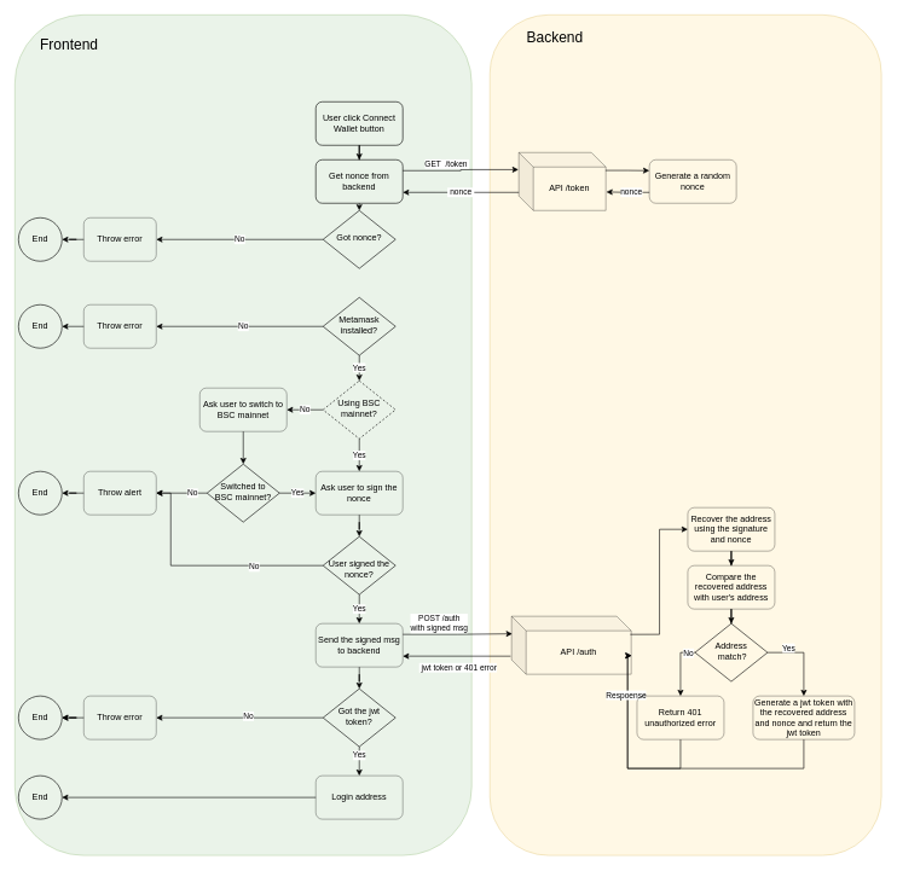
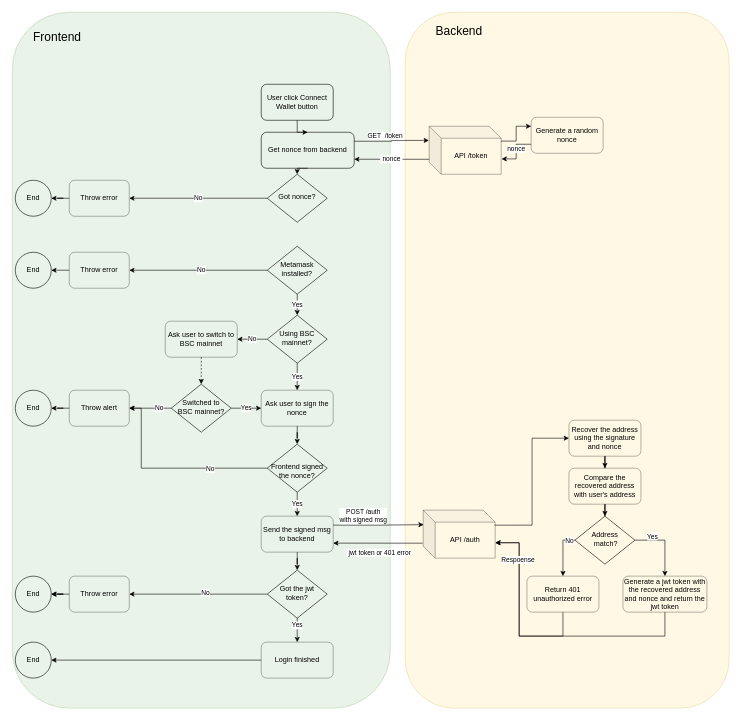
  <mxCell id="0" />
  <mxCell id="1" parent="0" />
  <mxCell id="2" value="" style="rounded=1;whiteSpace=wrap;html=1;fillColor=#d5e8d4;strokeColor=#82b366;opacity=50;" vertex="1" parent="1"><mxGeometry x="20" width="630" height="1160" as="geometry" y="20" /></mxCell>
  <mxCell id="3" value="" style="rounded=1;whiteSpace=wrap;html=1;fillColor=#fff2cc;strokeColor=#d6b656;opacity=50;" vertex="1" parent="1"><mxGeometry x="675" width="540" height="1160" as="geometry" y="20" /></mxCell>
  <mxCell id="4" style="edgeStyle=orthogonalEdgeStyle;rounded=0;orthogonalLoop=1;jettySize=auto;html=1;entryX=0.5;entryY=0;entryDx=0;entryDy=0;" edge="1" parent="1" source="5" target="17"><mxGeometry relative="1" as="geometry" /></mxCell>
  <mxCell id="5" value="&lt;span&gt;User click Connect Wallet button&lt;/span&gt;" style="rounded=1;whiteSpace=wrap;html=1;fillColor=none;" vertex="1" parent="1"><mxGeometry x="435" y="140" width="120" height="60" as="geometry" /></mxCell>
  <mxCell id="6" value="&amp;nbsp;nonce&amp;nbsp;" style="edgeStyle=orthogonalEdgeStyle;rounded=0;orthogonalLoop=1;jettySize=auto;html=1;exitX=0;exitY=0.688;exitDx=0;exitDy=0;entryX=1;entryY=0.75;entryDx=0;entryDy=0;exitPerimeter=0;" edge="1" parent="1" source="76" target="17"><mxGeometry relative="1" as="geometry"><mxPoint x="715" y="265" as="sourcePoint" /><Array as="points" /></mxGeometry></mxCell>
  <mxCell id="7" style="edgeStyle=orthogonalEdgeStyle;rounded=0;orthogonalLoop=1;jettySize=auto;html=1;exitX=0.996;exitY=0.309;exitDx=0;exitDy=0;entryX=0;entryY=0.25;entryDx=0;entryDy=0;exitPerimeter=0;" edge="1" parent="1" source="76" target="44"><mxGeometry relative="1" as="geometry"><mxPoint x="835" y="235" as="sourcePoint" /></mxGeometry></mxCell>
  <mxCell id="8" value="Yes" style="edgeStyle=orthogonalEdgeStyle;rounded=0;orthogonalLoop=1;jettySize=auto;html=1;entryX=0.5;entryY=0;entryDx=0;entryDy=0;" edge="1" parent="1" source="11" target="22"><mxGeometry relative="1" as="geometry" /></mxCell>
  <mxCell id="9" style="edgeStyle=orthogonalEdgeStyle;rounded=0;orthogonalLoop=1;jettySize=auto;html=1;exitX=0;exitY=0.5;exitDx=0;exitDy=0;entryX=1;entryY=0.5;entryDx=0;entryDy=0;" edge="1" parent="1" source="11" target="74"><mxGeometry relative="1" as="geometry" /></mxCell>
  <mxCell id="10" value="No" style="edgeLabel;html=1;align=center;verticalAlign=middle;resizable=0;points=[];" vertex="1" connectable="0" parent="9"><mxGeometry x="-0.039" y="-1" relative="1" as="geometry"><mxPoint as="offset" /></mxGeometry></mxCell>
  <mxCell id="11" value="Metamask installed?" style="rhombus;whiteSpace=wrap;html=1;shadow=0;fontFamily=Helvetica;fontSize=12;align=center;strokeWidth=1;spacing=6;spacingTop=-4;fillColor=none;" vertex="1" parent="1"><mxGeometry x="445" y="410" width="100" height="80" as="geometry" /></mxCell>
  <mxCell id="12" value="No" style="edgeStyle=orthogonalEdgeStyle;rounded=0;orthogonalLoop=1;jettySize=auto;html=1;exitX=0;exitY=0.5;exitDx=0;exitDy=0;entryX=1;entryY=0.5;entryDx=0;entryDy=0;" edge="1" parent="1" source="13" target="19"><mxGeometry relative="1" as="geometry" /></mxCell>
  <mxCell id="13" value="Got nonce?" style="rhombus;whiteSpace=wrap;html=1;shadow=0;fontFamily=Helvetica;fontSize=12;align=center;strokeWidth=1;spacing=6;spacingTop=-4;fillColor=none;" vertex="1" parent="1"><mxGeometry x="445" y="290" width="100" height="80" as="geometry" /></mxCell>
  <mxCell id="14" style="edgeStyle=orthogonalEdgeStyle;rounded=0;orthogonalLoop=1;jettySize=auto;html=1;exitX=1;exitY=0.25;exitDx=0;exitDy=0;entryX=-0.004;entryY=0.295;entryDx=0;entryDy=0;entryPerimeter=0;" edge="1" parent="1" source="17" target="76"><mxGeometry relative="1" as="geometry"><mxPoint x="715" y="235" as="targetPoint" /></mxGeometry></mxCell>
  <mxCell id="15" value="GET&amp;nbsp; /token&amp;nbsp;" style="edgeLabel;html=1;align=center;verticalAlign=middle;resizable=0;points=[];" vertex="1" connectable="0" parent="14"><mxGeometry x="-0.548" y="3" relative="1" as="geometry"><mxPoint x="24" y="-7" as="offset" /></mxGeometry></mxCell>
  <mxCell id="16" style="edgeStyle=orthogonalEdgeStyle;rounded=0;orthogonalLoop=1;jettySize=auto;html=1;exitX=0.5;exitY=1;exitDx=0;exitDy=0;entryX=0.5;entryY=0;entryDx=0;entryDy=0;" edge="1" parent="1" source="17" target="13"><mxGeometry relative="1" as="geometry" /></mxCell>
- <mxCell id="17" value="Get nonce from backend" style="rounded=1;whiteSpace=wrap;html=1;fillColor=none;" vertex="1" parent="1"><mxGeometry x="435" y="220" width="120" height="60" as="geometry" /></mxCell>
+ <mxCell id="17" value="Get nonce from backend" style="rounded=1;whiteSpace=wrap;html=1;fillColor=none;" vertex="1" parent="1"><mxGeometry x="435" y="220" width="155" height="60" as="geometry" /></mxCell>
  <mxCell id="18" style="edgeStyle=orthogonalEdgeStyle;rounded=0;orthogonalLoop=1;jettySize=auto;html=1;" edge="1" parent="1" source="19" target="67"><mxGeometry relative="1" as="geometry" /></mxCell>
  <mxCell id="19" value="Throw error" style="rounded=1;whiteSpace=wrap;html=1;fillColor=none;gradientColor=none;opacity=50;" vertex="1" parent="1"><mxGeometry x="115" y="300" width="100" height="60" as="geometry" /></mxCell>
  <mxCell id="20" value="Yes" style="edgeStyle=orthogonalEdgeStyle;rounded=0;orthogonalLoop=1;jettySize=auto;html=1;exitX=0.5;exitY=1;exitDx=0;exitDy=0;entryX=0.5;entryY=0;entryDx=0;entryDy=0;" edge="1" parent="1" source="22" target="24"><mxGeometry relative="1" as="geometry" /></mxCell>
  <mxCell id="21" value="No" style="edgeStyle=orthogonalEdgeStyle;rounded=0;orthogonalLoop=1;jettySize=auto;html=1;exitX=0;exitY=0.5;exitDx=0;exitDy=0;entryX=1;entryY=0.5;entryDx=0;entryDy=0;" edge="1" parent="1" source="22" target="26"><mxGeometry relative="1" as="geometry" /></mxCell>
- <mxCell id="22" value="Using BSC mainnet?" style="rhombus;whiteSpace=wrap;html=1;shadow=0;fontFamily=Helvetica;fontSize=12;align=center;strokeWidth=1;spacing=6;spacingTop=-4;fillColor=none;dashed=1;" vertex="1" parent="1"><mxGeometry x="445" y="525" width="100" height="80" as="geometry" /></mxCell>
+ <mxCell id="22" value="Using BSC mainnet?" style="rhombus;whiteSpace=wrap;html=1;shadow=0;fontFamily=Helvetica;fontSize=12;align=center;strokeWidth=1;spacing=6;spacingTop=-4;fillColor=none;" vertex="1" parent="1"><mxGeometry x="445" y="525" width="100" height="80" as="geometry" /></mxCell>
  <mxCell id="23" style="edgeStyle=orthogonalEdgeStyle;rounded=0;orthogonalLoop=1;jettySize=auto;html=1;entryX=0.5;entryY=0;entryDx=0;entryDy=0;" edge="1" parent="1" source="24" target="35"><mxGeometry relative="1" as="geometry" /></mxCell>
  <mxCell id="24" value="Ask user to sign the nonce" style="rounded=1;whiteSpace=wrap;html=1;fillColor=none;gradientColor=none;opacity=50;" vertex="1" parent="1"><mxGeometry x="435" y="650" width="120" height="60" as="geometry" /></mxCell>
- <mxCell id="25" style="edgeStyle=orthogonalEdgeStyle;rounded=0;orthogonalLoop=1;jettySize=auto;html=1;entryX=0.5;entryY=0;entryDx=0;entryDy=0;" edge="1" parent="1" source="26" target="29"><mxGeometry relative="1" as="geometry" /></mxCell>
+ <mxCell id="25" style="edgeStyle=orthogonalEdgeStyle;rounded=0;orthogonalLoop=1;jettySize=auto;html=1;entryX=0.5;entryY=0;entryDx=0;entryDy=0;dashed=1;" edge="1" parent="1" source="26" target="29"><mxGeometry relative="1" as="geometry" /></mxCell>
  <mxCell id="26" value="Ask user to switch to BSC mainnet" style="rounded=1;whiteSpace=wrap;html=1;fillColor=none;gradientColor=none;opacity=50;" vertex="1" parent="1"><mxGeometry x="275" y="535" width="120" height="60" as="geometry" /></mxCell>
  <mxCell id="27" value="Yes" style="edgeStyle=orthogonalEdgeStyle;rounded=0;orthogonalLoop=1;jettySize=auto;html=1;entryX=0;entryY=0.5;entryDx=0;entryDy=0;" edge="1" parent="1" source="29" target="24"><mxGeometry relative="1" as="geometry" /></mxCell>
  <mxCell id="28" value="No" style="edgeStyle=orthogonalEdgeStyle;rounded=0;orthogonalLoop=1;jettySize=auto;html=1;entryX=1;entryY=0.5;entryDx=0;entryDy=0;" edge="1" parent="1" source="29" target="31"><mxGeometry x="-0.429" relative="1" as="geometry"><mxPoint as="offset" /></mxGeometry></mxCell>
  <mxCell id="29" value="Switched to BSC mainnet?" style="rhombus;whiteSpace=wrap;html=1;shadow=0;fontFamily=Helvetica;fontSize=12;align=center;strokeWidth=1;spacing=6;spacingTop=-4;fillColor=none;" vertex="1" parent="1"><mxGeometry x="285" y="640" width="100" height="80" as="geometry" /></mxCell>
  <mxCell id="30" style="edgeStyle=orthogonalEdgeStyle;rounded=0;orthogonalLoop=1;jettySize=auto;html=1;entryX=1;entryY=0.5;entryDx=0;entryDy=0;" edge="1" parent="1" source="31" target="68"><mxGeometry relative="1" as="geometry" /></mxCell>
  <mxCell id="31" value="Throw alert" style="rounded=1;whiteSpace=wrap;html=1;fillColor=none;gradientColor=none;opacity=50;" vertex="1" parent="1"><mxGeometry x="115" y="650" width="100" height="60" as="geometry" /></mxCell>
  <mxCell id="32" value="Yes" style="edgeStyle=orthogonalEdgeStyle;rounded=0;orthogonalLoop=1;jettySize=auto;html=1;exitX=0.5;exitY=1;exitDx=0;exitDy=0;entryX=0.5;entryY=0;entryDx=0;entryDy=0;" edge="1" parent="1" source="35" target="38"><mxGeometry relative="1" as="geometry" /></mxCell>
  <mxCell id="33" style="edgeStyle=orthogonalEdgeStyle;rounded=0;orthogonalLoop=1;jettySize=auto;html=1;exitX=0;exitY=0.5;exitDx=0;exitDy=0;entryX=1;entryY=0.5;entryDx=0;entryDy=0;" edge="1" parent="1" source="35" target="31"><mxGeometry relative="1" as="geometry"><Array as="points"><mxPoint x="235" y="780" /><mxPoint x="235" y="680" /></Array></mxGeometry></mxCell>
  <mxCell id="34" value="No" style="edgeLabel;html=1;align=center;verticalAlign=middle;resizable=0;points=[];" vertex="1" connectable="0" parent="33"><mxGeometry x="-0.327" y="1" relative="1" as="geometry"><mxPoint x="15" as="offset" /></mxGeometry></mxCell>
- <mxCell id="35" value="&lt;br&gt;User signed the nonce?" style="rhombus;whiteSpace=wrap;html=1;shadow=0;fontFamily=Helvetica;fontSize=12;align=center;strokeWidth=1;spacing=6;spacingTop=-4;fillColor=none;" vertex="1" parent="1"><mxGeometry x="445" y="740" width="100" height="80" as="geometry" /></mxCell>
+ <mxCell id="35" value="&lt;br&gt;Frontend signed the nonce?" style="rhombus;whiteSpace=wrap;html=1;shadow=0;fontFamily=Helvetica;fontSize=12;align=center;strokeWidth=1;spacing=6;spacingTop=-4;fillColor=none;" vertex="1" parent="1"><mxGeometry x="445" y="740" width="100" height="80" as="geometry" /></mxCell>
  <mxCell id="36" value="POST /auth &lt;br&gt;with signed msg" style="edgeStyle=orthogonalEdgeStyle;rounded=0;orthogonalLoop=1;jettySize=auto;html=1;exitX=1;exitY=0.25;exitDx=0;exitDy=0;entryX=0.006;entryY=0.302;entryDx=0;entryDy=0;entryPerimeter=0;" edge="1" parent="1" source="38" target="77"><mxGeometry x="-0.34" y="15" relative="1" as="geometry"><mxPoint x="715" y="875" as="targetPoint" /><mxPoint as="offset" /></mxGeometry></mxCell>
  <mxCell id="37" style="edgeStyle=orthogonalEdgeStyle;rounded=0;orthogonalLoop=1;jettySize=auto;html=1;entryX=0.5;entryY=0;entryDx=0;entryDy=0;" edge="1" parent="1" source="38" target="63"><mxGeometry relative="1" as="geometry" /></mxCell>
  <mxCell id="38" value="Send the signed msg to backend" style="rounded=1;whiteSpace=wrap;html=1;fillColor=none;gradientColor=none;opacity=50;" vertex="1" parent="1"><mxGeometry x="435" y="860" width="120" height="60" as="geometry" /></mxCell>
  <mxCell id="39" style="edgeStyle=orthogonalEdgeStyle;rounded=0;orthogonalLoop=1;jettySize=auto;html=1;exitX=-0.008;exitY=0.688;exitDx=0;exitDy=0;entryX=1;entryY=0.75;entryDx=0;entryDy=0;exitPerimeter=0;" edge="1" parent="1" source="77" target="38"><mxGeometry relative="1" as="geometry"><mxPoint x="715" y="905" as="sourcePoint" /></mxGeometry></mxCell>
  <mxCell id="40" value="&amp;nbsp;jwt token or 401 error" style="edgeLabel;html=1;align=center;verticalAlign=middle;resizable=0;points=[];" vertex="1" connectable="0" parent="39"><mxGeometry x="0.188" y="-2" relative="1" as="geometry"><mxPoint x="15" y="17" as="offset" /></mxGeometry></mxCell>
  <mxCell id="41" style="edgeStyle=orthogonalEdgeStyle;rounded=0;orthogonalLoop=1;jettySize=auto;html=1;exitX=0.992;exitY=0.313;exitDx=0;exitDy=0;entryX=0;entryY=0.5;entryDx=0;entryDy=0;exitPerimeter=0;" edge="1" parent="1" source="77" target="46"><mxGeometry relative="1" as="geometry"><mxPoint x="835" y="875" as="sourcePoint" /></mxGeometry></mxCell>
  <mxCell id="42" style="edgeStyle=orthogonalEdgeStyle;rounded=0;orthogonalLoop=1;jettySize=auto;html=1;exitX=0;exitY=0.75;exitDx=0;exitDy=0;entryX=1.006;entryY=0.68;entryDx=0;entryDy=0;entryPerimeter=0;" edge="1" parent="1" source="44" target="76"><mxGeometry relative="1" as="geometry"><mxPoint x="835" y="265" as="targetPoint" /></mxGeometry></mxCell>
  <mxCell id="43" value="nonce" style="edgeLabel;html=1;align=center;verticalAlign=middle;resizable=0;points=[];" vertex="1" connectable="0" parent="42"><mxGeometry x="-0.124" y="-1" relative="1" as="geometry"><mxPoint as="offset" /></mxGeometry></mxCell>
- <mxCell id="44" value="Generate a random nonce" style="rounded=1;whiteSpace=wrap;html=1;fillColor=none;gradientColor=none;opacity=50;" vertex="1" parent="1"><mxGeometry x="895" y="220" width="120" height="60" as="geometry" /></mxCell>
+ <mxCell id="44" value="Generate a random nonce" style="rounded=1;whiteSpace=wrap;html=1;fillColor=none;gradientColor=none;opacity=50;" vertex="1" parent="1"><mxGeometry x="885" y="195" width="120" height="60" as="geometry" /></mxCell>
  <mxCell id="45" style="edgeStyle=orthogonalEdgeStyle;rounded=0;orthogonalLoop=1;jettySize=auto;html=1;entryX=0.5;entryY=0;entryDx=0;entryDy=0;" edge="1" parent="1" source="46" target="48"><mxGeometry relative="1" as="geometry" /></mxCell>
  <mxCell id="46" value="Recover the address using the signature and nonce" style="rounded=1;whiteSpace=wrap;html=1;fillColor=none;gradientColor=none;opacity=50;" vertex="1" parent="1"><mxGeometry x="948" y="700" width="120" height="60" as="geometry" /></mxCell>
  <mxCell id="47" style="edgeStyle=orthogonalEdgeStyle;rounded=0;orthogonalLoop=1;jettySize=auto;html=1;" edge="1" parent="1" source="48" target="53"><mxGeometry relative="1" as="geometry" /></mxCell>
  <mxCell id="48" value="Compare the recovered address with user's address" style="rounded=1;whiteSpace=wrap;html=1;fillColor=none;gradientColor=none;opacity=50;" vertex="1" parent="1"><mxGeometry x="948" y="780" width="120" height="60" as="geometry" /></mxCell>
  <mxCell id="49" style="edgeStyle=orthogonalEdgeStyle;rounded=0;orthogonalLoop=1;jettySize=auto;html=1;exitX=0;exitY=0.5;exitDx=0;exitDy=0;entryX=0.5;entryY=0;entryDx=0;entryDy=0;" edge="1" parent="1" source="53" target="58"><mxGeometry relative="1" as="geometry"><Array as="points"><mxPoint x="938" y="900" /></Array></mxGeometry></mxCell>
  <mxCell id="50" value="No" style="edgeLabel;html=1;align=center;verticalAlign=middle;resizable=0;points=[];" vertex="1" connectable="0" parent="49"><mxGeometry x="-0.349" y="-1" relative="1" as="geometry"><mxPoint x="11" y="-6" as="offset" /></mxGeometry></mxCell>
  <mxCell id="51" style="edgeStyle=orthogonalEdgeStyle;rounded=0;orthogonalLoop=1;jettySize=auto;html=1;exitX=1;exitY=0.5;exitDx=0;exitDy=0;" edge="1" parent="1" source="53" target="55"><mxGeometry relative="1" as="geometry" /></mxCell>
  <mxCell id="52" value="Yes" style="edgeLabel;html=1;align=center;verticalAlign=middle;resizable=0;points=[];" vertex="1" connectable="0" parent="51"><mxGeometry x="-0.509" y="7" relative="1" as="geometry"><mxPoint x="1" as="offset" /></mxGeometry></mxCell>
  <mxCell id="53" value="Address&lt;br&gt;&amp;nbsp;match?" style="rhombus;whiteSpace=wrap;html=1;shadow=0;fontFamily=Helvetica;fontSize=12;align=center;strokeWidth=1;spacing=6;spacingTop=-4;fillColor=none;" vertex="1" parent="1"><mxGeometry x="958" y="860" width="100" height="80" as="geometry" /></mxCell>
  <mxCell id="54" style="edgeStyle=orthogonalEdgeStyle;rounded=0;orthogonalLoop=1;jettySize=auto;html=1;exitX=0.5;exitY=1;exitDx=0;exitDy=0;entryX=1.004;entryY=0.678;entryDx=0;entryDy=0;entryPerimeter=0;" edge="1" parent="1" source="55" target="77"><mxGeometry relative="1" as="geometry"><mxPoint x="826" y="905" as="targetPoint" /><Array as="points"><mxPoint x="1108" y="1060" /><mxPoint x="865" y="1060" /><mxPoint x="865" y="904" /></Array></mxGeometry></mxCell>
  <mxCell id="55" value="Generate a jwt token with the recovered address and nonce and return the jwt token" style="rounded=1;whiteSpace=wrap;html=1;fillColor=none;gradientColor=none;opacity=50;" vertex="1" parent="1"><mxGeometry x="1038" y="960" width="140" height="60" as="geometry" /></mxCell>
  <mxCell id="56" style="edgeStyle=orthogonalEdgeStyle;rounded=0;orthogonalLoop=1;jettySize=auto;html=1;exitX=0.5;exitY=1;exitDx=0;exitDy=0;entryX=1.001;entryY=0.68;entryDx=0;entryDy=0;entryPerimeter=0;" edge="1" parent="1" source="58" target="77"><mxGeometry relative="1" as="geometry"><mxPoint x="835" y="905" as="targetPoint" /><Array as="points"><mxPoint x="938" y="1060" /><mxPoint x="865" y="1060" /><mxPoint x="865" y="904" /></Array></mxGeometry></mxCell>
  <mxCell id="57" value="Respoense" style="edgeLabel;html=1;align=center;verticalAlign=middle;resizable=0;points=[];" vertex="1" connectable="0" parent="56"><mxGeometry x="0.497" y="3" relative="1" as="geometry"><mxPoint y="-10" as="offset" /></mxGeometry></mxCell>
  <mxCell id="58" value="Return 401 unauthorized error" style="rounded=1;whiteSpace=wrap;html=1;fillColor=none;gradientColor=none;opacity=50;" vertex="1" parent="1"><mxGeometry x="878" y="960" width="120" height="60" as="geometry" /></mxCell>
  <mxCell id="59" style="edgeStyle=orthogonalEdgeStyle;rounded=0;orthogonalLoop=1;jettySize=auto;html=1;" edge="1" parent="1" source="63" target="65"><mxGeometry relative="1" as="geometry" /></mxCell>
  <mxCell id="60" value="Yes" style="edgeLabel;html=1;align=center;verticalAlign=middle;resizable=0;points=[];" vertex="1" connectable="0" parent="59"><mxGeometry x="-0.44" y="-1" relative="1" as="geometry"><mxPoint as="offset" /></mxGeometry></mxCell>
  <mxCell id="61" style="edgeStyle=orthogonalEdgeStyle;rounded=0;orthogonalLoop=1;jettySize=auto;html=1;entryX=1;entryY=0.5;entryDx=0;entryDy=0;" edge="1" parent="1" source="63" target="71"><mxGeometry relative="1" as="geometry"><mxPoint x="225" y="990" as="targetPoint" /></mxGeometry></mxCell>
  <mxCell id="62" value="No" style="edgeLabel;html=1;align=center;verticalAlign=middle;resizable=0;points=[];" vertex="1" connectable="0" parent="61"><mxGeometry x="-0.1" y="-3" relative="1" as="geometry"><mxPoint as="offset" /></mxGeometry></mxCell>
  <mxCell id="63" value="Got the jwt token?" style="rhombus;whiteSpace=wrap;html=1;shadow=0;fontFamily=Helvetica;fontSize=12;align=center;strokeWidth=1;spacing=6;spacingTop=-4;fillColor=none;" vertex="1" parent="1"><mxGeometry x="445" y="950" width="100" height="80" as="geometry" /></mxCell>
  <mxCell id="64" style="edgeStyle=orthogonalEdgeStyle;rounded=0;orthogonalLoop=1;jettySize=auto;html=1;exitX=0;exitY=0.5;exitDx=0;exitDy=0;" edge="1" parent="1" source="65" target="72"><mxGeometry relative="1" as="geometry" /></mxCell>
- <mxCell id="65" value="Login address" style="rounded=1;whiteSpace=wrap;html=1;fillColor=none;gradientColor=none;opacity=50;" vertex="1" parent="1"><mxGeometry x="435" y="1070" width="120" height="60" as="geometry" /></mxCell>
+ <mxCell id="65" value="Login finished" style="rounded=1;whiteSpace=wrap;html=1;fillColor=none;gradientColor=none;opacity=50;" vertex="1" parent="1"><mxGeometry x="435" y="1070" width="120" height="60" as="geometry" /></mxCell>
  <mxCell id="66" style="edgeStyle=orthogonalEdgeStyle;rounded=0;orthogonalLoop=1;jettySize=auto;html=1;exitX=0;exitY=0.5;exitDx=0;exitDy=0;entryX=1;entryY=0.5;entryDx=0;entryDy=0;" edge="1" parent="1" target="69"><mxGeometry relative="1" as="geometry"><mxPoint x="105" y="990" as="sourcePoint" /></mxGeometry></mxCell>
  <mxCell id="67" value="End" style="ellipse;whiteSpace=wrap;html=1;aspect=fixed;fillColor=none;" vertex="1" parent="1"><mxGeometry x="25" y="300" width="60" height="60" as="geometry" /></mxCell>
  <mxCell id="68" value="End" style="ellipse;whiteSpace=wrap;html=1;aspect=fixed;fillColor=none;" vertex="1" parent="1"><mxGeometry x="25" y="650" width="60" height="60" as="geometry" /></mxCell>
  <mxCell id="69" value="End" style="ellipse;whiteSpace=wrap;html=1;aspect=fixed;fillColor=none;" vertex="1" parent="1"><mxGeometry x="25" y="960" width="60" height="60" as="geometry" /></mxCell>
  <mxCell id="70" value="" style="edgeStyle=orthogonalEdgeStyle;rounded=0;orthogonalLoop=1;jettySize=auto;html=1;" edge="1" parent="1" source="71" target="69"><mxGeometry relative="1" as="geometry" /></mxCell>
  <mxCell id="71" value="Throw error" style="rounded=1;whiteSpace=wrap;html=1;fillColor=none;gradientColor=none;opacity=50;" vertex="1" parent="1"><mxGeometry x="115" y="960" width="100" height="60" as="geometry" /></mxCell>
  <mxCell id="72" value="End" style="ellipse;whiteSpace=wrap;html=1;aspect=fixed;fillColor=none;" vertex="1" parent="1"><mxGeometry x="25" y="1070" width="60" height="60" as="geometry" /></mxCell>
  <mxCell id="73" style="edgeStyle=orthogonalEdgeStyle;rounded=0;orthogonalLoop=1;jettySize=auto;html=1;exitX=0;exitY=0.5;exitDx=0;exitDy=0;entryX=1;entryY=0.5;entryDx=0;entryDy=0;" edge="1" parent="1" source="74" target="75"><mxGeometry relative="1" as="geometry" /></mxCell>
  <mxCell id="74" value="Throw error" style="rounded=1;whiteSpace=wrap;html=1;fillColor=none;gradientColor=none;opacity=50;" vertex="1" parent="1"><mxGeometry x="115" y="420" width="100" height="60" as="geometry" /></mxCell>
  <mxCell id="75" value="End" style="ellipse;whiteSpace=wrap;html=1;aspect=fixed;fillColor=none;" vertex="1" parent="1"><mxGeometry x="25" y="420" width="60" height="60" as="geometry" /></mxCell>
  <mxCell id="76" value="API /token" style="shape=cube;whiteSpace=wrap;html=1;boundedLbl=1;backgroundOutline=1;darkOpacity=0.05;darkOpacity2=0.1;fillColor=none;gradientColor=none;opacity=50;" vertex="1" parent="1"><mxGeometry x="715" y="210" width="120" height="80" as="geometry" /></mxCell>
- <mxCell id="77" value="API /auth" style="shape=cube;whiteSpace=wrap;html=1;boundedLbl=1;backgroundOutline=1;darkOpacity=0.05;darkOpacity2=0.1;fillColor=none;gradientColor=none;opacity=50;" vertex="1" parent="1"><mxGeometry x="705" y="850" width="165" height="80" as="geometry" /></mxCell>
+ <mxCell id="77" value="API /auth" style="shape=cube;whiteSpace=wrap;html=1;boundedLbl=1;backgroundOutline=1;darkOpacity=0.05;darkOpacity2=0.1;fillColor=none;gradientColor=none;opacity=50;" vertex="1" parent="1"><mxGeometry x="705" y="850" width="120" height="80" as="geometry" /></mxCell>
  <mxCell id="78" value="&lt;font style=&quot;font-size: 20px&quot;&gt;Frontend&lt;/font&gt;" style="text;html=1;strokeColor=none;fillColor=none;align=center;verticalAlign=middle;whiteSpace=wrap;rounded=0;opacity=50;" vertex="1" parent="1"><mxGeometry x="75" y="50" width="40" height="20" as="geometry" /></mxCell>
  <mxCell id="79" value="&lt;font style=&quot;font-size: 20px&quot;&gt;Backend&lt;/font&gt;" style="text;html=1;strokeColor=none;fillColor=none;align=center;verticalAlign=middle;whiteSpace=wrap;rounded=0;opacity=50;" vertex="1" parent="1"><mxGeometry x="745" y="40" width="40" height="20" as="geometry" /></mxCell>
